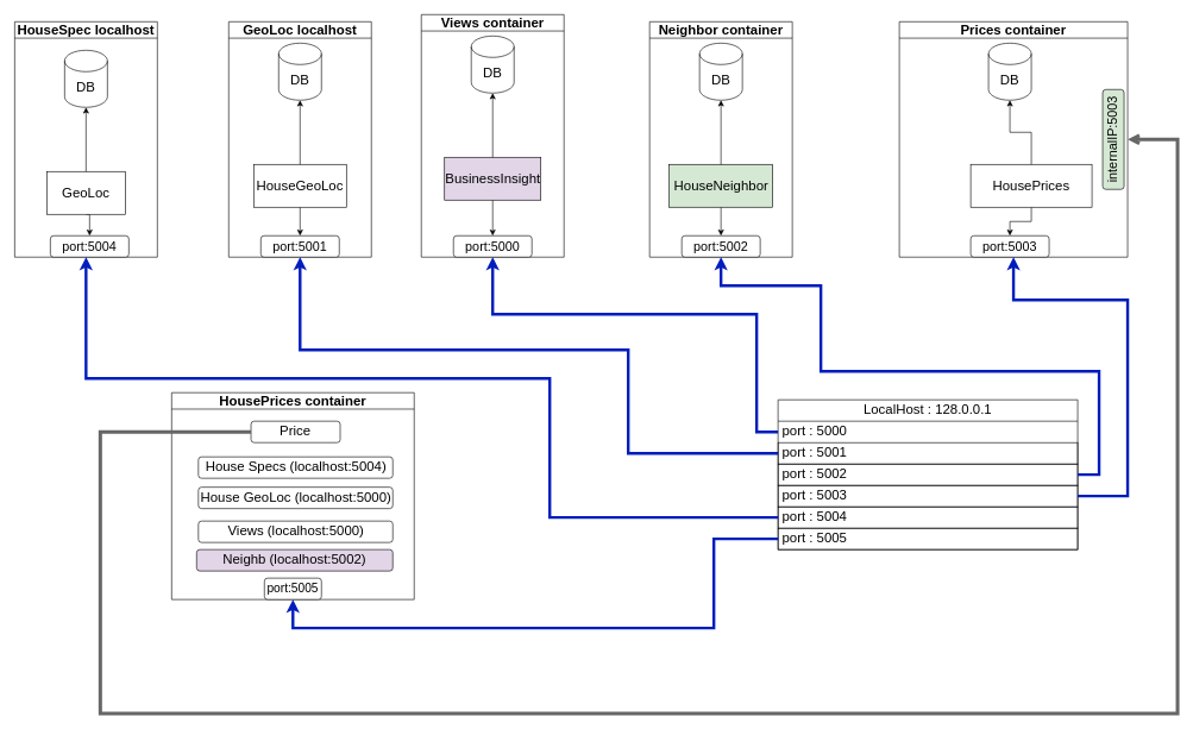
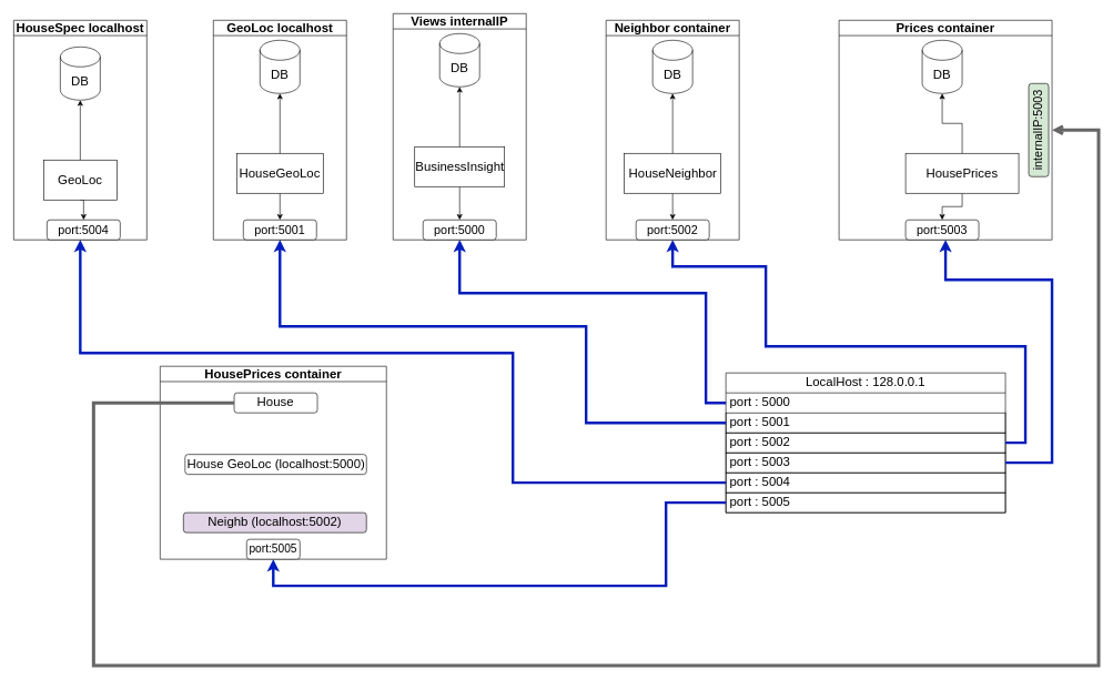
  <mxCell id="0" />
  <mxCell id="1" parent="0" />
  <mxCell id="2" value="HouseSpec localhost" style="swimlane;whiteSpace=wrap;html=1;fontSize=19;" vertex="1" parent="1"><mxGeometry x="20" y="30" width="200" height="330" as="geometry" /></mxCell>
  <mxCell id="3" style="edgeStyle=orthogonalEdgeStyle;rounded=0;orthogonalLoop=1;jettySize=auto;html=1;exitX=0.5;exitY=1;exitDx=0;exitDy=0;entryX=0.5;entryY=0;entryDx=0;entryDy=0;" edge="1" parent="2" source="4" target="7"><mxGeometry relative="1" as="geometry" /></mxCell>
  <mxCell id="4" value="GeoLoc" style="rounded=0;whiteSpace=wrap;html=1;fontSize=19;" parent="2" vertex="1"><mxGeometry x="45" y="210" width="110" height="60" as="geometry" /></mxCell>
  <mxCell id="5" value="DB" style="shape=cylinder3;whiteSpace=wrap;html=1;boundedLbl=1;backgroundOutline=1;size=15;fontSize=19;" parent="2" vertex="1"><mxGeometry x="70" y="40" width="60" height="80" as="geometry" /></mxCell>
  <mxCell id="6" style="edgeStyle=orthogonalEdgeStyle;rounded=0;orthogonalLoop=1;jettySize=auto;html=1;exitX=0.5;exitY=0;exitDx=0;exitDy=0;entryX=0.5;entryY=1;entryDx=0;entryDy=0;entryPerimeter=0;fontSize=19;" edge="1" parent="2" source="4" target="5"><mxGeometry relative="1" as="geometry" /></mxCell>
  <mxCell id="7" value="&lt;span style=&quot;font-size: 18px; text-wrap: nowrap;&quot;&gt;port:5004&lt;/span&gt;" style="rounded=1;whiteSpace=wrap;html=1;fontSize=18;" vertex="1" parent="2"><mxGeometry x="50" y="300" width="110" height="30" as="geometry" /></mxCell>
  <mxCell id="8" value="HousePrices container" style="swimlane;whiteSpace=wrap;html=1;fontSize=19;" vertex="1" parent="1"><mxGeometry x="240" y="550" width="340" height="290" as="geometry" /></mxCell>
- <mxCell id="9" value="Price" style="rounded=1;whiteSpace=wrap;html=1;fontSize=19;" vertex="1" parent="8"><mxGeometry x="111.25" y="40" width="125" height="30" as="geometry" /></mxCell>
- <mxCell id="10" value="House Specs (localhost:5004)" style="rounded=1;whiteSpace=wrap;html=1;fontSize=19;" vertex="1" parent="8"><mxGeometry x="37.5" y="90" width="272.5" height="30" as="geometry" /></mxCell>
+ <mxCell id="9" value="House" style="rounded=1;whiteSpace=wrap;html=1;fontSize=19;" vertex="1" parent="8"><mxGeometry x="111.25" y="40" width="125" height="30" as="geometry" /></mxCell>
  <mxCell id="11" value="&lt;span style=&quot;font-size: 17px; text-wrap: nowrap;&quot;&gt;port:5005&lt;/span&gt;" style="rounded=1;whiteSpace=wrap;html=1;fontSize=17;" vertex="1" parent="8"><mxGeometry x="130" y="260" width="80" height="30" as="geometry" /></mxCell>
  <mxCell id="12" value="House GeoLoc (localhost:5000)" style="rounded=1;whiteSpace=wrap;html=1;fontSize=19;" vertex="1" parent="8"><mxGeometry x="37.5" y="132.5" width="272.5" height="30" as="geometry" /></mxCell>
- <mxCell id="13" value="Views (localhost:5000)" style="rounded=1;whiteSpace=wrap;html=1;fontSize=19;" vertex="1" parent="8"><mxGeometry x="37.5" y="180" width="272.5" height="30" as="geometry" /></mxCell>
  <mxCell id="14" value="Neighb (localhost:5002)" style="rounded=1;whiteSpace=wrap;html=1;fontSize=19;fillColor=#e1d5e7;" vertex="1" parent="8"><mxGeometry x="35" y="220" width="275" height="30" as="geometry" /></mxCell>
  <mxCell id="15" value="GeoLoc localhost" style="swimlane;whiteSpace=wrap;html=1;fontSize=19;" vertex="1" parent="1"><mxGeometry x="320" y="30" width="200" height="330" as="geometry" /></mxCell>
  <mxCell id="16" style="edgeStyle=orthogonalEdgeStyle;rounded=0;orthogonalLoop=1;jettySize=auto;html=1;exitX=0.5;exitY=1;exitDx=0;exitDy=0;entryX=0.5;entryY=0;entryDx=0;entryDy=0;" edge="1" parent="15" source="17" target="20"><mxGeometry relative="1" as="geometry" /></mxCell>
  <mxCell id="17" value="HouseGeoLoc" style="rounded=0;whiteSpace=wrap;html=1;fontSize=19;" parent="15" vertex="1"><mxGeometry x="35" y="200" width="130" height="60" as="geometry" /></mxCell>
  <mxCell id="18" value="DB" style="shape=cylinder3;whiteSpace=wrap;html=1;boundedLbl=1;backgroundOutline=1;size=15;fontSize=19;" parent="15" vertex="1"><mxGeometry x="70" y="30" width="60" height="80" as="geometry" /></mxCell>
  <mxCell id="19" style="edgeStyle=orthogonalEdgeStyle;rounded=0;orthogonalLoop=1;jettySize=auto;html=1;exitX=0.5;exitY=0;exitDx=0;exitDy=0;entryX=0.5;entryY=1;entryDx=0;entryDy=0;entryPerimeter=0;fontSize=19;" edge="1" parent="15" source="17" target="18"><mxGeometry relative="1" as="geometry" /></mxCell>
  <mxCell id="20" value="&lt;span style=&quot;font-size: 18px; text-wrap: nowrap;&quot;&gt;port:5001&lt;/span&gt;" style="rounded=1;whiteSpace=wrap;html=1;fontSize=18;" vertex="1" parent="15"><mxGeometry x="45" y="300" width="110" height="30" as="geometry" /></mxCell>
- <mxCell id="21" value="Views container" style="swimlane;whiteSpace=wrap;html=1;fontSize=19;" vertex="1" parent="1"><mxGeometry x="590" y="20" width="200" height="340" as="geometry" /></mxCell>
+ <mxCell id="21" value="Views internalIP" style="swimlane;whiteSpace=wrap;html=1;fontSize=19;" vertex="1" parent="1"><mxGeometry x="590" y="20" width="200" height="340" as="geometry" /></mxCell>
  <mxCell id="22" style="edgeStyle=orthogonalEdgeStyle;rounded=0;orthogonalLoop=1;jettySize=auto;html=1;exitX=0.5;exitY=1;exitDx=0;exitDy=0;entryX=0.5;entryY=0;entryDx=0;entryDy=0;" edge="1" parent="21" source="23" target="26"><mxGeometry relative="1" as="geometry" /></mxCell>
- <mxCell id="23" value="BusinessInsight" style="rounded=0;whiteSpace=wrap;html=1;fontSize=19;fillColor=#e1d5e7;" parent="21" vertex="1"><mxGeometry x="32.5" y="200" width="135" height="60" as="geometry" /></mxCell>
+ <mxCell id="23" value="BusinessInsight" style="rounded=0;whiteSpace=wrap;html=1;fontSize=19;" parent="21" vertex="1"><mxGeometry x="32.5" y="200" width="135" height="60" as="geometry" /></mxCell>
  <mxCell id="24" value="DB" style="shape=cylinder3;whiteSpace=wrap;html=1;boundedLbl=1;backgroundOutline=1;size=15;fontSize=19;" parent="21" vertex="1"><mxGeometry x="70" y="30" width="60" height="80" as="geometry" /></mxCell>
  <mxCell id="25" style="edgeStyle=orthogonalEdgeStyle;rounded=0;orthogonalLoop=1;jettySize=auto;html=1;entryX=0.5;entryY=1;entryDx=0;entryDy=0;entryPerimeter=0;fontSize=19;" edge="1" parent="21" source="23" target="24"><mxGeometry relative="1" as="geometry" /></mxCell>
  <mxCell id="26" value="&lt;span style=&quot;font-size: 18px; text-wrap: nowrap;&quot;&gt;port:5000&lt;/span&gt;" style="rounded=1;whiteSpace=wrap;html=1;fontSize=18;" vertex="1" parent="21"><mxGeometry x="45" y="310" width="110" height="30" as="geometry" /></mxCell>
  <mxCell id="27" value="Neighbor container" style="swimlane;whiteSpace=wrap;html=1;fontSize=19;" vertex="1" parent="1"><mxGeometry x="910" y="30" width="200" height="330" as="geometry" /></mxCell>
  <mxCell id="28" style="edgeStyle=orthogonalEdgeStyle;rounded=0;orthogonalLoop=1;jettySize=auto;html=1;exitX=0.5;exitY=1;exitDx=0;exitDy=0;entryX=0.5;entryY=0;entryDx=0;entryDy=0;" edge="1" parent="27" source="29" target="32"><mxGeometry relative="1" as="geometry" /></mxCell>
- <mxCell id="29" value="HouseNeighbor" style="rounded=0;whiteSpace=wrap;html=1;fontSize=19;fillColor=#d5e8d4;" parent="27" vertex="1"><mxGeometry x="27.5" y="200" width="145" height="60" as="geometry" /></mxCell>
+ <mxCell id="29" value="HouseNeighbor" style="rounded=0;whiteSpace=wrap;html=1;fontSize=19;" parent="27" vertex="1"><mxGeometry x="27.5" y="200" width="145" height="60" as="geometry" /></mxCell>
  <mxCell id="30" value="DB" style="shape=cylinder3;whiteSpace=wrap;html=1;boundedLbl=1;backgroundOutline=1;size=15;fontSize=19;" parent="27" vertex="1"><mxGeometry x="70" y="30" width="60" height="80" as="geometry" /></mxCell>
  <mxCell id="31" style="edgeStyle=orthogonalEdgeStyle;rounded=0;orthogonalLoop=1;jettySize=auto;html=1;exitX=0.5;exitY=0;exitDx=0;exitDy=0;entryX=0.5;entryY=1;entryDx=0;entryDy=0;entryPerimeter=0;fontSize=19;" edge="1" parent="27" source="29" target="30"><mxGeometry relative="1" as="geometry" /></mxCell>
  <mxCell id="32" value="&lt;span style=&quot;font-size: 18px; text-wrap: nowrap;&quot;&gt;port:5002&lt;/span&gt;" style="rounded=1;whiteSpace=wrap;html=1;fontSize=18;" vertex="1" parent="27"><mxGeometry x="45" y="300" width="110" height="30" as="geometry" /></mxCell>
  <mxCell id="33" value="Prices container" style="swimlane;whiteSpace=wrap;html=1;fontSize=19;" vertex="1" parent="1"><mxGeometry x="1260" y="30" width="320" height="330" as="geometry" /></mxCell>
  <mxCell id="34" style="edgeStyle=orthogonalEdgeStyle;rounded=0;orthogonalLoop=1;jettySize=auto;html=1;exitX=0.5;exitY=1;exitDx=0;exitDy=0;entryX=0.5;entryY=0;entryDx=0;entryDy=0;" edge="1" parent="33" source="35" target="38"><mxGeometry relative="1" as="geometry" /></mxCell>
  <mxCell id="35" value="HousePrices" style="rounded=0;whiteSpace=wrap;html=1;fontSize=19;" vertex="1" parent="33"><mxGeometry x="100" y="200" width="170" height="60" as="geometry" /></mxCell>
  <mxCell id="36" value="DB" style="shape=cylinder3;whiteSpace=wrap;html=1;boundedLbl=1;backgroundOutline=1;size=15;fontSize=19;" vertex="1" parent="33"><mxGeometry x="125" y="30" width="60" height="80" as="geometry" /></mxCell>
  <mxCell id="37" style="edgeStyle=orthogonalEdgeStyle;rounded=0;orthogonalLoop=1;jettySize=auto;html=1;entryX=0.5;entryY=1;entryDx=0;entryDy=0;entryPerimeter=0;fontSize=19;" edge="1" parent="33" source="35" target="36"><mxGeometry relative="1" as="geometry" /></mxCell>
  <mxCell id="38" value="&lt;span style=&quot;font-size: 18px; text-wrap: nowrap;&quot;&gt;port:5003&lt;/span&gt;" style="rounded=1;whiteSpace=wrap;html=1;fontSize=18;" vertex="1" parent="33"><mxGeometry x="100" y="300" width="110" height="30" as="geometry" /></mxCell>
  <mxCell id="39" value="&lt;span style=&quot;font-size: 18px; text-wrap: nowrap;&quot;&gt;internalIP:5003&lt;/span&gt;" style="rounded=1;whiteSpace=wrap;html=1;fontSize=18;rotation=-90;fillColor=#d5e8d4;" vertex="1" parent="33"><mxGeometry x="230" y="150" width="140" height="30" as="geometry" /></mxCell>
  <mxCell id="40" value="LocalHost :&amp;nbsp;&lt;span style=&quot;text-align: left; font-size: 19px;&quot;&gt;128.0.0.1&lt;/span&gt;" style="swimlane;fontStyle=0;childLayout=stackLayout;horizontal=1;startSize=30;horizontalStack=0;resizeParent=1;resizeParentMax=0;resizeLast=0;collapsible=1;marginBottom=0;whiteSpace=wrap;html=1;fontSize=19;" vertex="1" parent="1"><mxGeometry x="1090" y="560" width="420" height="210" as="geometry" /></mxCell>
  <mxCell id="41" value="port : 5000" style="text;strokeColor=none;fillColor=none;align=left;verticalAlign=middle;spacingLeft=4;spacingRight=4;overflow=hidden;points=[[0,0.5],[1,0.5]];portConstraint=eastwest;rotatable=0;whiteSpace=wrap;html=1;fontSize=19;" vertex="1" parent="40"><mxGeometry y="30" width="420" height="30" as="geometry" /></mxCell>
  <mxCell id="42" value="port : 5001" style="text;strokeColor=default;fillColor=none;align=left;verticalAlign=middle;spacingLeft=4;spacingRight=4;overflow=hidden;points=[[0,0.5],[1,0.5]];portConstraint=eastwest;rotatable=0;whiteSpace=wrap;html=1;fontSize=19;" vertex="1" parent="40"><mxGeometry y="60" width="420" height="30" as="geometry" /></mxCell>
  <mxCell id="43" value="port : 5002" style="text;strokeColor=default;fillColor=none;align=left;verticalAlign=middle;spacingLeft=4;spacingRight=4;overflow=hidden;points=[[0,0.5],[1,0.5]];portConstraint=eastwest;rotatable=0;whiteSpace=wrap;html=1;fontSize=19;" vertex="1" parent="40"><mxGeometry y="90" width="420" height="30" as="geometry" /></mxCell>
  <mxCell id="44" value="port : 5003" style="text;strokeColor=default;fillColor=none;align=left;verticalAlign=middle;spacingLeft=4;spacingRight=4;overflow=hidden;points=[[0,0.5],[1,0.5]];portConstraint=eastwest;rotatable=0;whiteSpace=wrap;html=1;fontSize=19;" vertex="1" parent="40"><mxGeometry y="120" width="420" height="30" as="geometry" /></mxCell>
  <mxCell id="45" value="port : 5004" style="text;strokeColor=default;fillColor=none;align=left;verticalAlign=middle;spacingLeft=4;spacingRight=4;overflow=hidden;points=[[0,0.5],[1,0.5]];portConstraint=eastwest;rotatable=0;whiteSpace=wrap;html=1;fontSize=19;" vertex="1" parent="40"><mxGeometry y="150" width="420" height="30" as="geometry" /></mxCell>
  <mxCell id="46" value="port : 5005" style="text;strokeColor=default;fillColor=none;align=left;verticalAlign=middle;spacingLeft=4;spacingRight=4;overflow=hidden;points=[[0,0.5],[1,0.5]];portConstraint=eastwest;rotatable=0;whiteSpace=wrap;html=1;fontSize=19;" vertex="1" parent="40"><mxGeometry y="180" width="420" height="30" as="geometry" /></mxCell>
  <mxCell id="47" style="edgeStyle=orthogonalEdgeStyle;rounded=0;orthogonalLoop=1;jettySize=auto;html=1;exitX=0;exitY=0.5;exitDx=0;exitDy=0;entryX=0.5;entryY=1;entryDx=0;entryDy=0;fillColor=#0050ef;strokeColor=#001DBC;strokeWidth=4;" edge="1" parent="1" source="46" target="8"><mxGeometry relative="1" as="geometry"><Array as="points"><mxPoint x="1000" y="755" /><mxPoint x="1000" y="880" /><mxPoint x="410" y="880" /></Array></mxGeometry></mxCell>
  <mxCell id="48" style="edgeStyle=orthogonalEdgeStyle;rounded=0;orthogonalLoop=1;jettySize=auto;html=1;exitX=0;exitY=0.5;exitDx=0;exitDy=0;entryX=0.5;entryY=1;entryDx=0;entryDy=0;fillColor=#0050ef;strokeColor=#001DBC;strokeWidth=4;" edge="1" parent="1" source="45" target="2"><mxGeometry relative="1" as="geometry"><Array as="points"><mxPoint x="770" y="725" /><mxPoint x="770" y="530" /><mxPoint x="120" y="530" /></Array></mxGeometry></mxCell>
  <mxCell id="49" style="edgeStyle=orthogonalEdgeStyle;rounded=0;orthogonalLoop=1;jettySize=auto;html=1;exitX=0;exitY=0.5;exitDx=0;exitDy=0;entryX=0.5;entryY=1;entryDx=0;entryDy=0;fillColor=#0050ef;strokeColor=#001DBC;strokeWidth=4;" edge="1" parent="1" source="41" target="26"><mxGeometry relative="1" as="geometry"><Array as="points"><mxPoint x="1060" y="605" /><mxPoint x="1060" y="440" /><mxPoint x="690" y="440" /></Array></mxGeometry></mxCell>
  <mxCell id="50" style="edgeStyle=orthogonalEdgeStyle;rounded=0;orthogonalLoop=1;jettySize=auto;html=1;exitX=0;exitY=0.5;exitDx=0;exitDy=0;entryX=0.5;entryY=1;entryDx=0;entryDy=0;fillColor=#0050ef;strokeColor=#001DBC;strokeWidth=4;" edge="1" parent="1" source="42" target="20"><mxGeometry relative="1" as="geometry"><Array as="points"><mxPoint x="880" y="635" /><mxPoint x="880" y="490" /><mxPoint x="420" y="490" /></Array></mxGeometry></mxCell>
  <mxCell id="51" style="edgeStyle=orthogonalEdgeStyle;rounded=0;orthogonalLoop=1;jettySize=auto;html=1;exitX=1;exitY=0.5;exitDx=0;exitDy=0;entryX=0.5;entryY=1;entryDx=0;entryDy=0;fillColor=#0050ef;strokeColor=#001DBC;strokeWidth=4;" edge="1" parent="1" source="43" target="27"><mxGeometry relative="1" as="geometry"><Array as="points"><mxPoint x="1540" y="665" /><mxPoint x="1540" y="520" /><mxPoint x="1150" y="520" /><mxPoint x="1150" y="400" /><mxPoint x="1010" y="400" /></Array></mxGeometry></mxCell>
  <mxCell id="52" style="edgeStyle=orthogonalEdgeStyle;rounded=0;orthogonalLoop=1;jettySize=auto;html=1;exitX=1;exitY=0.5;exitDx=0;exitDy=0;entryX=0.5;entryY=1;entryDx=0;entryDy=0;fillColor=#0050ef;strokeColor=#001DBC;strokeWidth=4;" edge="1" parent="1" source="44" target="33"><mxGeometry relative="1" as="geometry"><Array as="points"><mxPoint x="1580" y="695" /><mxPoint x="1580" y="420" /><mxPoint x="1420" y="420" /></Array></mxGeometry></mxCell>
  <mxCell id="53" style="edgeStyle=orthogonalEdgeStyle;rounded=0;orthogonalLoop=1;jettySize=auto;html=1;exitX=0;exitY=0.5;exitDx=0;exitDy=0;entryX=1;entryY=0.5;entryDx=0;entryDy=0;strokeWidth=5;fillColor=#f5f5f5;strokeColor=#666666;endArrow=open;" edge="1" parent="1" source="9" target="33"><mxGeometry relative="1" as="geometry"><Array as="points"><mxPoint x="140" y="605" /><mxPoint x="140" y="1000" /><mxPoint x="1650" y="1000" /><mxPoint x="1650" y="195" /></Array></mxGeometry></mxCell>
